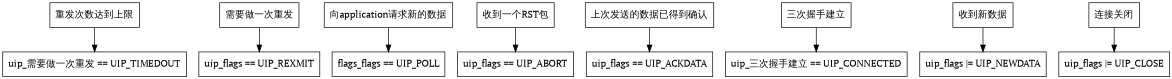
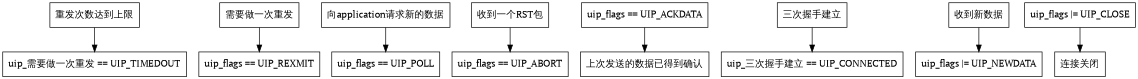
  digraph {
    fontname="PT Serif"
    node [fontname="PT Serif" shape=box]
    edge [fontname="PT Serif"]
    n1 [label="uip_需要做一次重发 == UIP_TIMEDOUT"]
    "重发次数达到上限"
    "需要做一次重发"
    "uip_flags == UIP_REXMIT"
    "向application请求新的数据"
-   "uip_flags == UIP_POLL" [label="flags_flags == UIP_POLL"]
+   "uip_flags == UIP_POLL"
    "收到一个RST包"
    "uip_flags == UIP_ABORT"
    "上次发送的数据已得到确认"
    "uip_flags == UIP_ACKDATA"
    n11 [label="uip_三次握手建立 == UIP_CONNECTED"]
    "三次握手建立"
    "收到新数据"
    "uip_flags |= UIP_NEWDATA"
    "连接关闭"
    "uip_flags |= UIP_CLOSE"
    "重发次数达到上限" -> n1
    "需要做一次重发" -> "uip_flags == UIP_REXMIT"
    "向application请求新的数据" -> "uip_flags == UIP_POLL"
    "收到一个RST包" -> "uip_flags == UIP_ABORT"
-   "上次发送的数据已得到确认" -> "uip_flags == UIP_ACKDATA"
+   "uip_flags == UIP_ACKDATA" -> "上次发送的数据已得到确认"
    "三次握手建立" -> n11
    "收到新数据" -> "uip_flags |= UIP_NEWDATA"
-   "连接关闭" -> "uip_flags |= UIP_CLOSE"
+   "uip_flags |= UIP_CLOSE" -> "连接关闭"
  }
